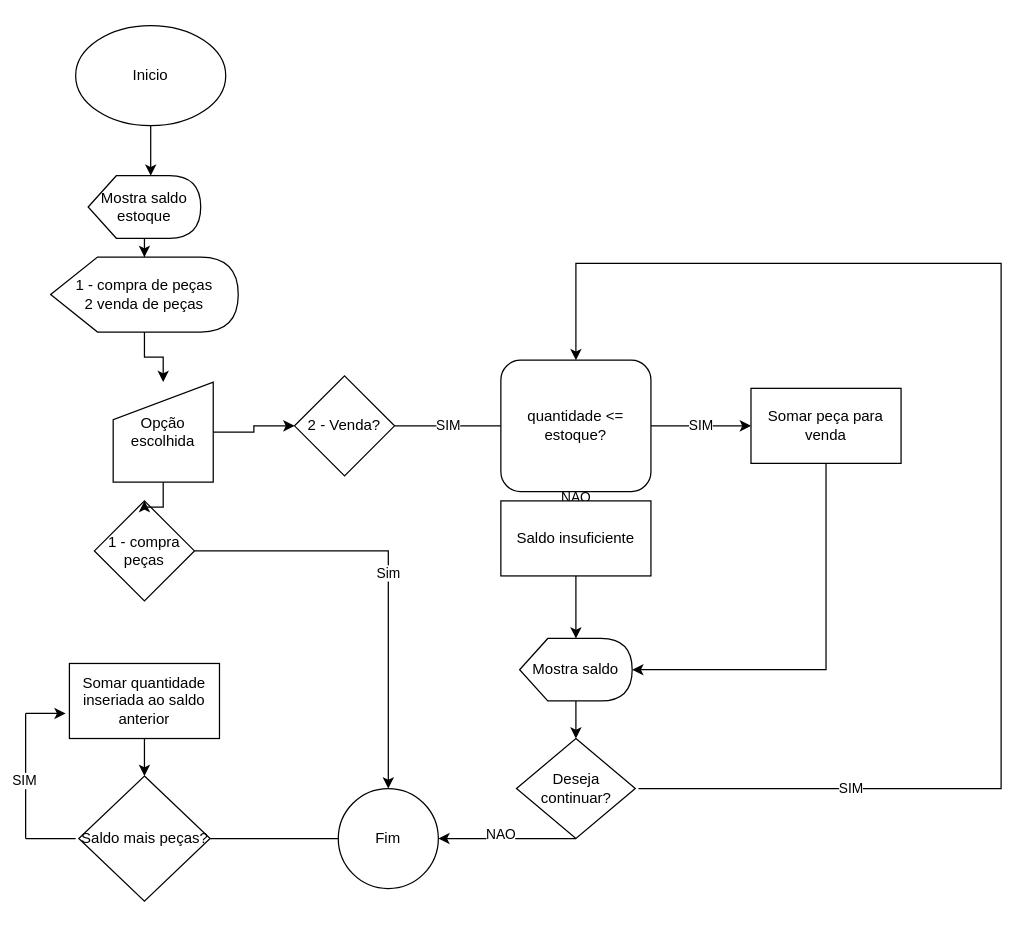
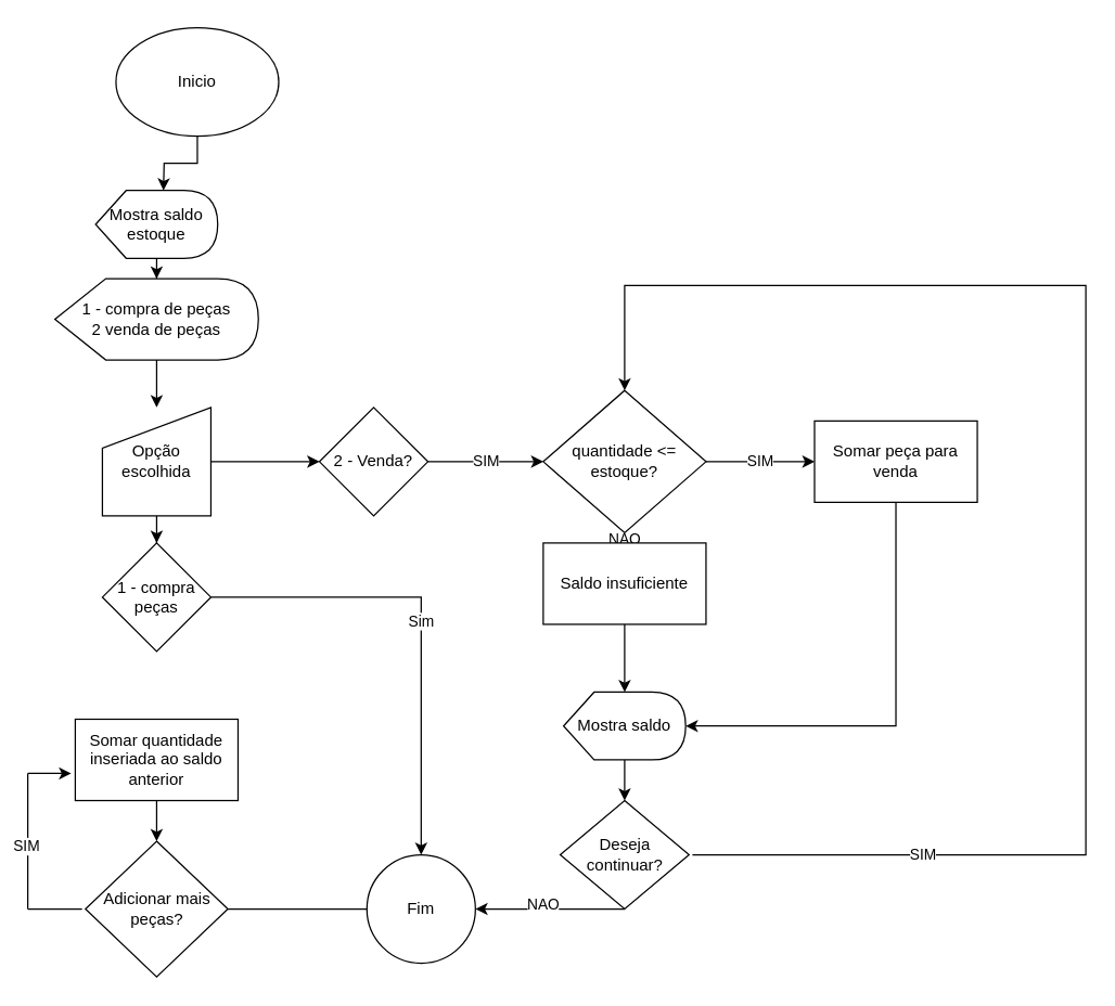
  <mxCell id="0" />
  <mxCell id="1" parent="0" />
  <mxCell id="2" value="" style="edgeStyle=orthogonalEdgeStyle;rounded=0;orthogonalLoop=1;jettySize=auto;html=1;" edge="1" parent="1" source="3"><mxGeometry relative="1" as="geometry"><mxPoint x="120" y="140" as="targetPoint" /></mxGeometry></mxCell>
- <mxCell id="3" value="Inicio" style="ellipse;whiteSpace=wrap;html=1;" vertex="1" parent="1"><mxGeometry x="60" y="20" width="120" height="80" as="geometry" /></mxCell>
+ <mxCell id="3" value="Inicio" style="ellipse;whiteSpace=wrap;html=1;" vertex="1" parent="1"><mxGeometry x="85" y="20" width="120" height="80" as="geometry" /></mxCell>
  <mxCell id="4" value="Sim" style="edgeStyle=orthogonalEdgeStyle;rounded=0;orthogonalLoop=1;jettySize=auto;html=1;" edge="1" parent="1" source="5" target="12"><mxGeometry relative="1" as="geometry" /></mxCell>
  <mxCell id="5" value="1 - compra peças" style="rhombus;whiteSpace=wrap;html=1;" vertex="1" parent="1"><mxGeometry x="75" y="400" width="80" height="80" as="geometry" /></mxCell>
  <mxCell id="6" value="" style="edgeStyle=orthogonalEdgeStyle;rounded=0;orthogonalLoop=1;jettySize=auto;html=1;" edge="1" parent="1" source="7" target="11"><mxGeometry relative="1" as="geometry" /></mxCell>
  <mxCell id="7" value="Somar quantidade inseriada ao saldo anterior" style="rounded=0;whiteSpace=wrap;html=1;" vertex="1" parent="1"><mxGeometry x="55" y="530" width="120" height="60" as="geometry" /></mxCell>
  <mxCell id="8" value="" style="edgeStyle=orthogonalEdgeStyle;rounded=0;orthogonalLoop=1;jettySize=auto;html=1;" edge="1" parent="1" source="9" target="14"><mxGeometry relative="1" as="geometry" /></mxCell>
  <mxCell id="9" value="Mostra saldo estoque" style="shape=display;whiteSpace=wrap;html=1;" vertex="1" parent="1"><mxGeometry x="70" y="140" width="90" height="50" as="geometry" /></mxCell>
  <mxCell id="10" value="" style="edgeStyle=orthogonalEdgeStyle;rounded=0;orthogonalLoop=1;jettySize=auto;html=1;endArrow=none;" edge="1" parent="1" source="11" target="12"><mxGeometry relative="1" as="geometry" /></mxCell>
- <mxCell id="11" value="Saldo mais peças?" style="rhombus;whiteSpace=wrap;html=1;rounded=0;" vertex="1" parent="1"><mxGeometry x="62.5" y="620" width="105" height="100" as="geometry" /></mxCell>
+ <mxCell id="11" value="Adicionar mais peças?" style="rhombus;whiteSpace=wrap;html=1;rounded=0;" vertex="1" parent="1"><mxGeometry x="62.5" y="620" width="105" height="100" as="geometry" /></mxCell>
  <mxCell id="12" value="Fim" style="ellipse;whiteSpace=wrap;html=1;rounded=0;" vertex="1" parent="1"><mxGeometry x="270" y="630" width="80" height="80" as="geometry" /></mxCell>
  <mxCell id="13" value="" style="edgeStyle=orthogonalEdgeStyle;rounded=0;orthogonalLoop=1;jettySize=auto;html=1;" edge="1" parent="1" source="14" target="17"><mxGeometry relative="1" as="geometry" /></mxCell>
  <mxCell id="14" value="1 - compra de peças&lt;div&gt;2 venda de peças&lt;/div&gt;" style="shape=display;whiteSpace=wrap;html=1;" vertex="1" parent="1"><mxGeometry x="40" y="205" width="150" height="60" as="geometry" /></mxCell>
  <mxCell id="15" value="" style="edgeStyle=orthogonalEdgeStyle;rounded=0;orthogonalLoop=1;jettySize=auto;html=1;" edge="1" parent="1" source="17" target="5"><mxGeometry relative="1" as="geometry" /></mxCell>
  <mxCell id="16" value="" style="edgeStyle=orthogonalEdgeStyle;rounded=0;orthogonalLoop=1;jettySize=auto;html=1;" edge="1" parent="1" source="17" target="23"><mxGeometry relative="1" as="geometry" /></mxCell>
- <mxCell id="17" value="Opção escolhida" style="shape=manualInput;whiteSpace=wrap;html=1;" vertex="1" parent="1"><mxGeometry x="90" y="305" width="80" height="80" as="geometry" /></mxCell>
+ <mxCell id="17" value="Opção escolhida" style="shape=manualInput;whiteSpace=wrap;html=1;" vertex="1" parent="1"><mxGeometry x="75" y="300" width="80" height="80" as="geometry" /></mxCell>
  <mxCell id="18" value="" style="endArrow=none;html=1;rounded=0;" edge="1" parent="1"><mxGeometry width="50" height="50" relative="1" as="geometry"><mxPoint x="20" y="670" as="sourcePoint" /><mxPoint x="60" y="670" as="targetPoint" /></mxGeometry></mxCell>
  <mxCell id="19" value="" style="endArrow=none;html=1;rounded=0;" edge="1" parent="1"><mxGeometry width="50" height="50" relative="1" as="geometry"><mxPoint x="20" y="670" as="sourcePoint" /><mxPoint x="20" y="570" as="targetPoint" /></mxGeometry></mxCell>
  <mxCell id="20" value="SIM" style="edgeLabel;html=1;align=center;verticalAlign=middle;resizable=0;points=[];" vertex="1" connectable="0" parent="19"><mxGeometry x="-0.06" y="2" relative="1" as="geometry"><mxPoint as="offset" /></mxGeometry></mxCell>
  <mxCell id="21" value="" style="endArrow=classic;html=1;rounded=0;" edge="1" parent="1"><mxGeometry width="50" height="50" relative="1" as="geometry"><mxPoint x="20" y="570" as="sourcePoint" /><mxPoint x="52" y="570" as="targetPoint" /></mxGeometry></mxCell>
- <mxCell id="22" value="SIM" style="edgeStyle=orthogonalEdgeStyle;rounded=0;orthogonalLoop=1;jettySize=auto;html=1;endArrow=none;" edge="1" parent="1" source="23" target="27"><mxGeometry relative="1" as="geometry" /></mxCell>
+ <mxCell id="22" value="SIM" style="edgeStyle=orthogonalEdgeStyle;rounded=0;orthogonalLoop=1;jettySize=auto;html=1;" edge="1" parent="1" source="23" target="27"><mxGeometry relative="1" as="geometry" /></mxCell>
  <mxCell id="23" value="2 - Venda?" style="rhombus;whiteSpace=wrap;html=1;" vertex="1" parent="1"><mxGeometry x="235" y="300" width="80" height="80" as="geometry" /></mxCell>
  <mxCell id="24" value="Deseja continuar?" style="rhombus;whiteSpace=wrap;html=1;" vertex="1" parent="1"><mxGeometry x="412.5" y="590" width="95" height="80" as="geometry" /></mxCell>
  <mxCell id="25" value="SIM" style="edgeStyle=orthogonalEdgeStyle;rounded=0;orthogonalLoop=1;jettySize=auto;html=1;" edge="1" parent="1" source="27" target="28"><mxGeometry relative="1" as="geometry" /></mxCell>
  <mxCell id="26" value="NAO" style="edgeStyle=orthogonalEdgeStyle;rounded=0;orthogonalLoop=1;jettySize=auto;html=1;" edge="1" parent="1" source="27" target="30"><mxGeometry relative="1" as="geometry" /></mxCell>
- <mxCell id="27" value="quantidade &amp;lt;= estoque?" style="whiteSpace=wrap;html=1;rounded=1;" vertex="1" parent="1"><mxGeometry x="400" y="287.5" width="120" height="105" as="geometry" /></mxCell>
+ <mxCell id="27" value="quantidade &amp;lt;= estoque?" style="rhombus;whiteSpace=wrap;html=1;" vertex="1" parent="1"><mxGeometry x="400" y="287.5" width="120" height="105" as="geometry" /></mxCell>
  <mxCell id="28" value="Somar peça para venda" style="whiteSpace=wrap;html=1;" vertex="1" parent="1"><mxGeometry x="600" y="310" width="120" height="60" as="geometry" /></mxCell>
  <mxCell id="29" value="" style="edgeStyle=orthogonalEdgeStyle;rounded=0;orthogonalLoop=1;jettySize=auto;html=1;" edge="1" parent="1" source="30" target="34"><mxGeometry relative="1" as="geometry" /></mxCell>
  <mxCell id="30" value="Saldo insuficiente" style="whiteSpace=wrap;html=1;" vertex="1" parent="1"><mxGeometry x="400" y="400" width="120" height="60" as="geometry" /></mxCell>
  <mxCell id="31" value="" style="endArrow=classic;html=1;rounded=0;exitX=0.5;exitY=1;exitDx=0;exitDy=0;entryX=1;entryY=0.5;entryDx=0;entryDy=0;" edge="1" parent="1" source="24" target="12"><mxGeometry width="50" height="50" relative="1" as="geometry"><mxPoint x="480" y="640" as="sourcePoint" /><mxPoint x="420" y="700" as="targetPoint" /><Array as="points"><mxPoint x="460" y="670" /></Array></mxGeometry></mxCell>
  <mxCell id="32" value="NAO" style="edgeLabel;html=1;align=center;verticalAlign=middle;resizable=0;points=[];" vertex="1" connectable="0" parent="31"><mxGeometry x="0.11" y="-4" relative="1" as="geometry"><mxPoint as="offset" /></mxGeometry></mxCell>
  <mxCell id="33" value="" style="edgeStyle=orthogonalEdgeStyle;rounded=0;orthogonalLoop=1;jettySize=auto;html=1;" edge="1" parent="1" source="34" target="24"><mxGeometry relative="1" as="geometry" /></mxCell>
  <mxCell id="34" value="Mostra saldo" style="shape=display;whiteSpace=wrap;html=1;" vertex="1" parent="1"><mxGeometry x="415" y="510" width="90" height="50" as="geometry" /></mxCell>
  <mxCell id="35" value="" style="endArrow=classic;html=1;rounded=0;exitX=0.5;exitY=1;exitDx=0;exitDy=0;entryX=1;entryY=0.5;entryDx=0;entryDy=0;entryPerimeter=0;" edge="1" parent="1" source="28" target="34"><mxGeometry width="50" height="50" relative="1" as="geometry"><mxPoint x="630" y="470" as="sourcePoint" /><mxPoint x="654" y="530" as="targetPoint" /><Array as="points"><mxPoint x="660" y="535" /></Array></mxGeometry></mxCell>
  <mxCell id="36" value="" style="endArrow=classic;html=1;rounded=0;entryX=0.5;entryY=0;entryDx=0;entryDy=0;" edge="1" parent="1" target="27"><mxGeometry width="50" height="50" relative="1" as="geometry"><mxPoint x="510" y="630" as="sourcePoint" /><mxPoint x="450" y="240" as="targetPoint" /><Array as="points"><mxPoint x="800" y="630" /><mxPoint x="800" y="210" /><mxPoint x="460" y="210" /></Array></mxGeometry></mxCell>
  <mxCell id="37" value="SIM" style="edgeLabel;html=1;align=center;verticalAlign=middle;resizable=0;points=[];" vertex="1" connectable="0" parent="36"><mxGeometry x="-0.7" y="1" relative="1" as="geometry"><mxPoint as="offset" /></mxGeometry></mxCell>
